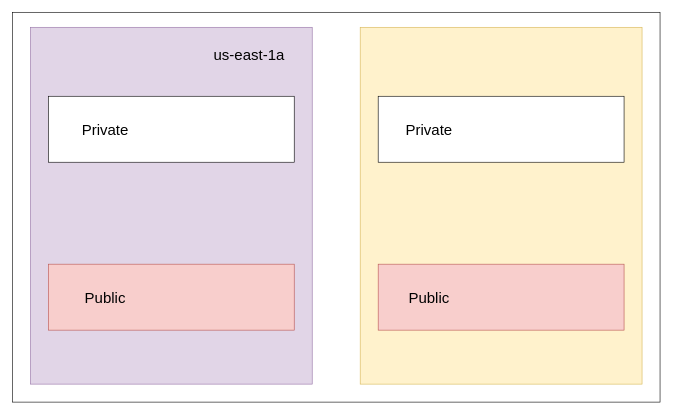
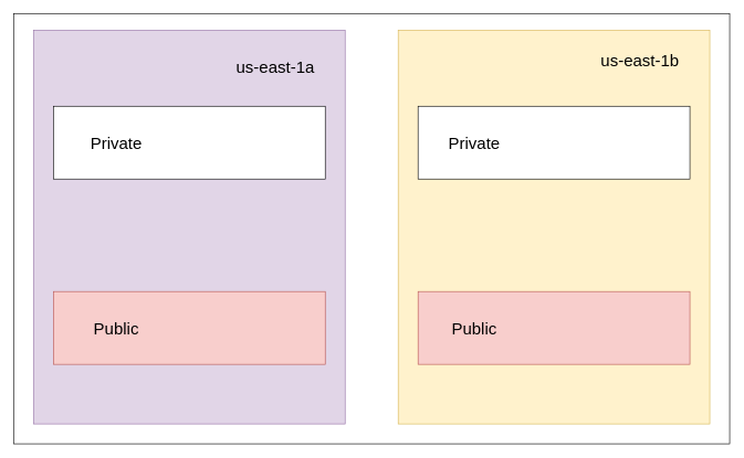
  <mxCell id="0" />
  <mxCell id="1" parent="0" />
  <mxCell id="2" value="" style="rounded=0;whiteSpace=wrap;html=1;" vertex="1" parent="1"><mxGeometry x="20" y="20" width="1080" height="650" as="geometry" /></mxCell>
  <mxCell id="3" value="" style="rounded=0;whiteSpace=wrap;html=1;fillColor=#e1d5e7;strokeColor=#9673a6;" vertex="1" parent="1"><mxGeometry x="50" y="45" width="470" height="595" as="geometry" /></mxCell>
  <mxCell id="4" value="" style="rounded=0;whiteSpace=wrap;html=1;fillColor=#fff2cc;strokeColor=#d6b656;" vertex="1" parent="1"><mxGeometry x="600" y="45" width="470" height="595" as="geometry" /></mxCell>
  <mxCell id="5" value="" style="rounded=0;whiteSpace=wrap;html=1;" vertex="1" parent="1"><mxGeometry x="80" y="160" width="410" height="110" as="geometry" /></mxCell>
  <mxCell id="6" value="" style="rounded=0;whiteSpace=wrap;html=1;fillColor=#f8cecc;strokeColor=#b85450;" vertex="1" parent="1"><mxGeometry x="80" y="440" width="410" height="110" as="geometry" /></mxCell>
  <mxCell id="7" value="" style="rounded=0;whiteSpace=wrap;html=1;" vertex="1" parent="1"><mxGeometry x="630" y="160" width="410" height="110" as="geometry" /></mxCell>
  <mxCell id="8" value="" style="rounded=0;whiteSpace=wrap;html=1;fillColor=#f8cecc;strokeColor=#b85450;" vertex="1" parent="1"><mxGeometry x="630" y="440" width="410" height="110" as="geometry" /></mxCell>
- <mxCell id="9" value="&lt;font style=&quot;font-size: 25px;&quot;&gt;us-east-1a&lt;/font&gt;" style="text;html=1;align=center;verticalAlign=middle;whiteSpace=wrap;rounded=0;" vertex="1" parent="1"><mxGeometry x="340" y="60" width="150" height="60" as="geometry" /></mxCell>
+ <mxCell id="9" value="&lt;font style=&quot;font-size: 25px;&quot;&gt;us-east-1a&lt;/font&gt;" style="text;html=1;align=center;verticalAlign=middle;whiteSpace=wrap;rounded=0;" vertex="1" parent="1"><mxGeometry x="340" y="70" width="150" height="60" as="geometry" /></mxCell>
+ <mxCell id="10" value="&lt;font style=&quot;font-size: 25px;&quot;&gt;us-east-1b&lt;/font&gt;" style="text;html=1;align=center;verticalAlign=middle;whiteSpace=wrap;rounded=0;" vertex="1" parent="1"><mxGeometry x="890" y="60" width="150" height="60" as="geometry" /></mxCell>
  <mxCell id="11" value="&lt;font style=&quot;font-size: 25px;&quot;&gt;Private&lt;/font&gt;" style="text;html=1;align=center;verticalAlign=middle;whiteSpace=wrap;rounded=0;" vertex="1" parent="1"><mxGeometry x="100" y="185" width="150" height="60" as="geometry" /></mxCell>
  <mxCell id="12" value="&lt;font style=&quot;font-size: 25px;&quot;&gt;Private&lt;/font&gt;" style="text;html=1;align=center;verticalAlign=middle;whiteSpace=wrap;rounded=0;" vertex="1" parent="1"><mxGeometry x="640" y="185" width="150" height="60" as="geometry" /></mxCell>
  <mxCell id="13" value="&lt;font style=&quot;font-size: 25px;&quot;&gt;Public&lt;/font&gt;" style="text;html=1;align=center;verticalAlign=middle;whiteSpace=wrap;rounded=0;" vertex="1" parent="1"><mxGeometry x="100" y="465" width="150" height="60" as="geometry" /></mxCell>
  <mxCell id="14" value="&lt;font style=&quot;font-size: 25px;&quot;&gt;Public&lt;/font&gt;" style="text;html=1;align=center;verticalAlign=middle;whiteSpace=wrap;rounded=0;" vertex="1" parent="1"><mxGeometry x="640" y="465" width="150" height="60" as="geometry" /></mxCell>
